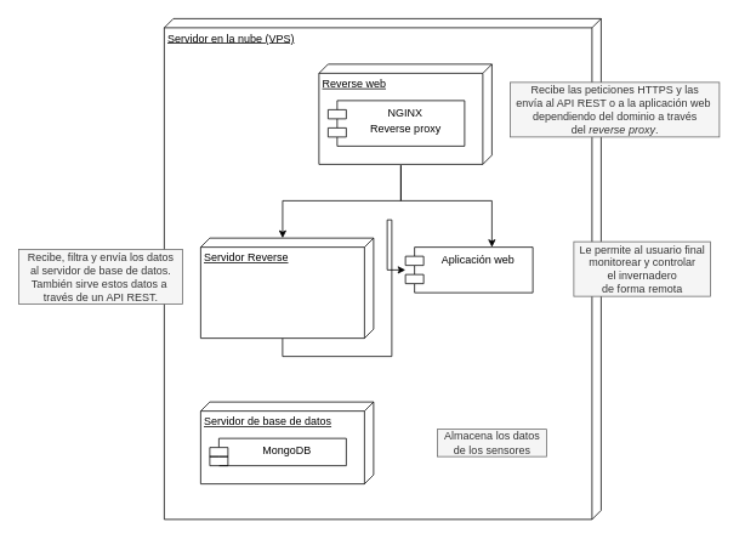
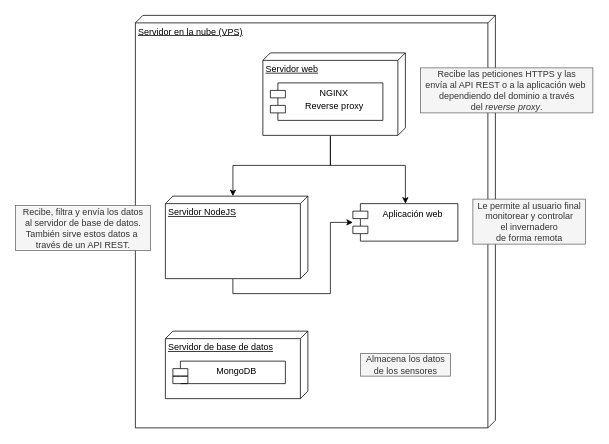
  <mxCell id="0" />
  <mxCell id="1" parent="0" />
  <mxCell id="2" value="Servidor en la nube (VPS)" style="verticalAlign=top;align=left;spacingTop=8;spacingLeft=2;spacingRight=12;shape=cube;size=10;direction=south;fontStyle=4;html=1;" parent="1" vertex="1"><mxGeometry x="180" y="20" width="480" height="550" as="geometry" /></mxCell>
  <mxCell id="3" style="edgeStyle=orthogonalEdgeStyle;rounded=0;orthogonalLoop=1;jettySize=auto;html=1;exitX=0;exitY=0;exitDx=110;exitDy=100;exitPerimeter=0;entryX=0;entryY=0.526;entryDx=0;entryDy=0;entryPerimeter=0;" parent="1" target="10" edge="1"><mxGeometry relative="1" as="geometry"><mxPoint x="440" y="181" as="sourcePoint" /><Array as="points"><mxPoint x="440" y="220" /><mxPoint x="310" y="220" /></Array></mxGeometry></mxCell>
  <mxCell id="4" style="edgeStyle=orthogonalEdgeStyle;rounded=0;orthogonalLoop=1;jettySize=auto;html=1;exitX=0;exitY=0;exitDx=110;exitDy=100;exitPerimeter=0;" parent="1" source="10" target="19" edge="1"><mxGeometry relative="1" as="geometry" /></mxCell>
  <mxCell id="5" value="" style="group" parent="1" vertex="1" connectable="0"><mxGeometry x="220" y="441" width="190" height="90" as="geometry" /></mxCell>
  <mxCell id="6" value="Servidor de base de datos" style="verticalAlign=top;align=left;spacingTop=8;spacingLeft=2;spacingRight=12;shape=cube;size=10;direction=south;fontStyle=4;html=1;" parent="5" vertex="1"><mxGeometry width="190" height="90" as="geometry" /></mxCell>
  <mxCell id="7" value="" style="group" parent="5" vertex="1" connectable="0"><mxGeometry x="10" y="40" width="150" height="30" as="geometry" /></mxCell>
  <mxCell id="8" value="MongoDB" style="shape=module;align=left;spacingLeft=20;align=center;verticalAlign=top;" parent="7" vertex="1"><mxGeometry width="150" height="30" as="geometry" /></mxCell>
  <mxCell id="9" value="" style="group" parent="1" vertex="1" connectable="0"><mxGeometry x="220" y="261" width="190" height="110" as="geometry" /></mxCell>
- <mxCell id="10" value="Servidor Reverse" style="verticalAlign=top;align=left;spacingTop=8;spacingLeft=2;spacingRight=12;shape=cube;size=10;direction=south;fontStyle=4;html=1;" parent="9" vertex="1"><mxGeometry width="190" height="110" as="geometry" /></mxCell>
+ <mxCell id="10" value="Servidor NodeJS" style="verticalAlign=top;align=left;spacingTop=8;spacingLeft=2;spacingRight=12;shape=cube;size=10;direction=south;fontStyle=4;html=1;" parent="9" vertex="1"><mxGeometry width="190" height="110" as="geometry" /></mxCell>
  <mxCell id="11" value="Recibe las peticiones HTTPS y las&lt;br&gt;envía al API REST o a la aplicación web&amp;nbsp;&lt;br&gt;dependiendo del dominio a través &lt;br&gt;del &lt;i&gt;reverse proxy&lt;/i&gt;." style="text;html=1;align=center;verticalAlign=middle;resizable=0;points=[];autosize=1;fillColor=#f5f5f5;strokeColor=#666666;fontColor=#333333;" parent="1" vertex="1"><mxGeometry x="560" y="90" width="230" height="60" as="geometry" /></mxCell>
  <mxCell id="12" value="Almacena los datos &lt;br&gt;de los sensores" style="text;html=1;align=center;verticalAlign=middle;resizable=0;points=[];autosize=1;strokeColor=#666666;fillColor=#f5f5f5;fontColor=#333333;" parent="1" vertex="1"><mxGeometry x="480" y="471" width="120" height="30" as="geometry" /></mxCell>
  <mxCell id="13" value="Recibe, filtra y envía los datos&lt;br&gt;al servidor de base de datos.&lt;br&gt;También sirve estos datos a&amp;nbsp;&lt;br&gt;través de un API REST." style="text;html=1;align=center;verticalAlign=middle;resizable=0;points=[];autosize=1;strokeColor=#666666;fillColor=#f5f5f5;fontColor=#333333;" parent="1" vertex="1"><mxGeometry x="20" y="273.5" width="180" height="60" as="geometry" /></mxCell>
  <mxCell id="14" value="" style="group" parent="1" vertex="1" connectable="0"><mxGeometry x="350" y="70" width="190" height="110" as="geometry" /></mxCell>
- <mxCell id="15" value="Reverse web" style="verticalAlign=top;align=left;spacingTop=8;spacingLeft=2;spacingRight=12;shape=cube;size=10;direction=south;fontStyle=4;html=1;" parent="14" vertex="1"><mxGeometry width="190" height="110" as="geometry" /></mxCell>
+ <mxCell id="15" value="Servidor web" style="verticalAlign=top;align=left;spacingTop=8;spacingLeft=2;spacingRight=12;shape=cube;size=10;direction=south;fontStyle=4;html=1;" parent="14" vertex="1"><mxGeometry width="190" height="110" as="geometry" /></mxCell>
  <mxCell id="16" value="" style="group" parent="14" vertex="1" connectable="0"><mxGeometry x="10" y="40" width="150" height="50" as="geometry" /></mxCell>
  <mxCell id="17" value="NGINX" style="shape=module;align=left;spacingLeft=20;align=center;verticalAlign=top;" parent="16" vertex="1"><mxGeometry width="150" height="50" as="geometry" /></mxCell>
  <mxCell id="18" value="Reverse proxy" style="text;html=1;align=center;verticalAlign=middle;resizable=0;points=[];autosize=1;strokeColor=none;" parent="16" vertex="1"><mxGeometry x="40" y="21" width="90" height="20" as="geometry" /></mxCell>
- <mxCell id="19" value="Aplicación web" style="shape=module;align=left;spacingLeft=20;align=center;verticalAlign=top;" parent="1" vertex="1"><mxGeometry x="445" y="271" width="140" height="50" as="geometry" /></mxCell>
+ <mxCell id="19" value="Aplicación web" style="shape=module;align=left;spacingLeft=20;align=center;verticalAlign=top;" parent="1" vertex="1"><mxGeometry x="470" y="271" width="140" height="50" as="geometry" /></mxCell>
  <mxCell id="20" style="edgeStyle=orthogonalEdgeStyle;rounded=0;orthogonalLoop=1;jettySize=auto;html=1;exitX=0;exitY=0;exitDx=110;exitDy=100;exitPerimeter=0;" parent="1" target="19" edge="1"><mxGeometry relative="1" as="geometry"><mxPoint x="440" y="181" as="sourcePoint" /><Array as="points"><mxPoint x="440" y="220" /><mxPoint x="540" y="220" /></Array></mxGeometry></mxCell>
  <mxCell id="21" value="Le permite al usuario final&lt;br&gt;monitorear y controlar &lt;br&gt;el invernadero&lt;br&gt;de forma remota" style="text;html=1;align=center;verticalAlign=middle;resizable=0;points=[];autosize=1;strokeColor=#666666;fillColor=#f5f5f5;fontColor=#333333;" parent="1" vertex="1"><mxGeometry x="630" y="265" width="150" height="60" as="geometry" /></mxCell>
